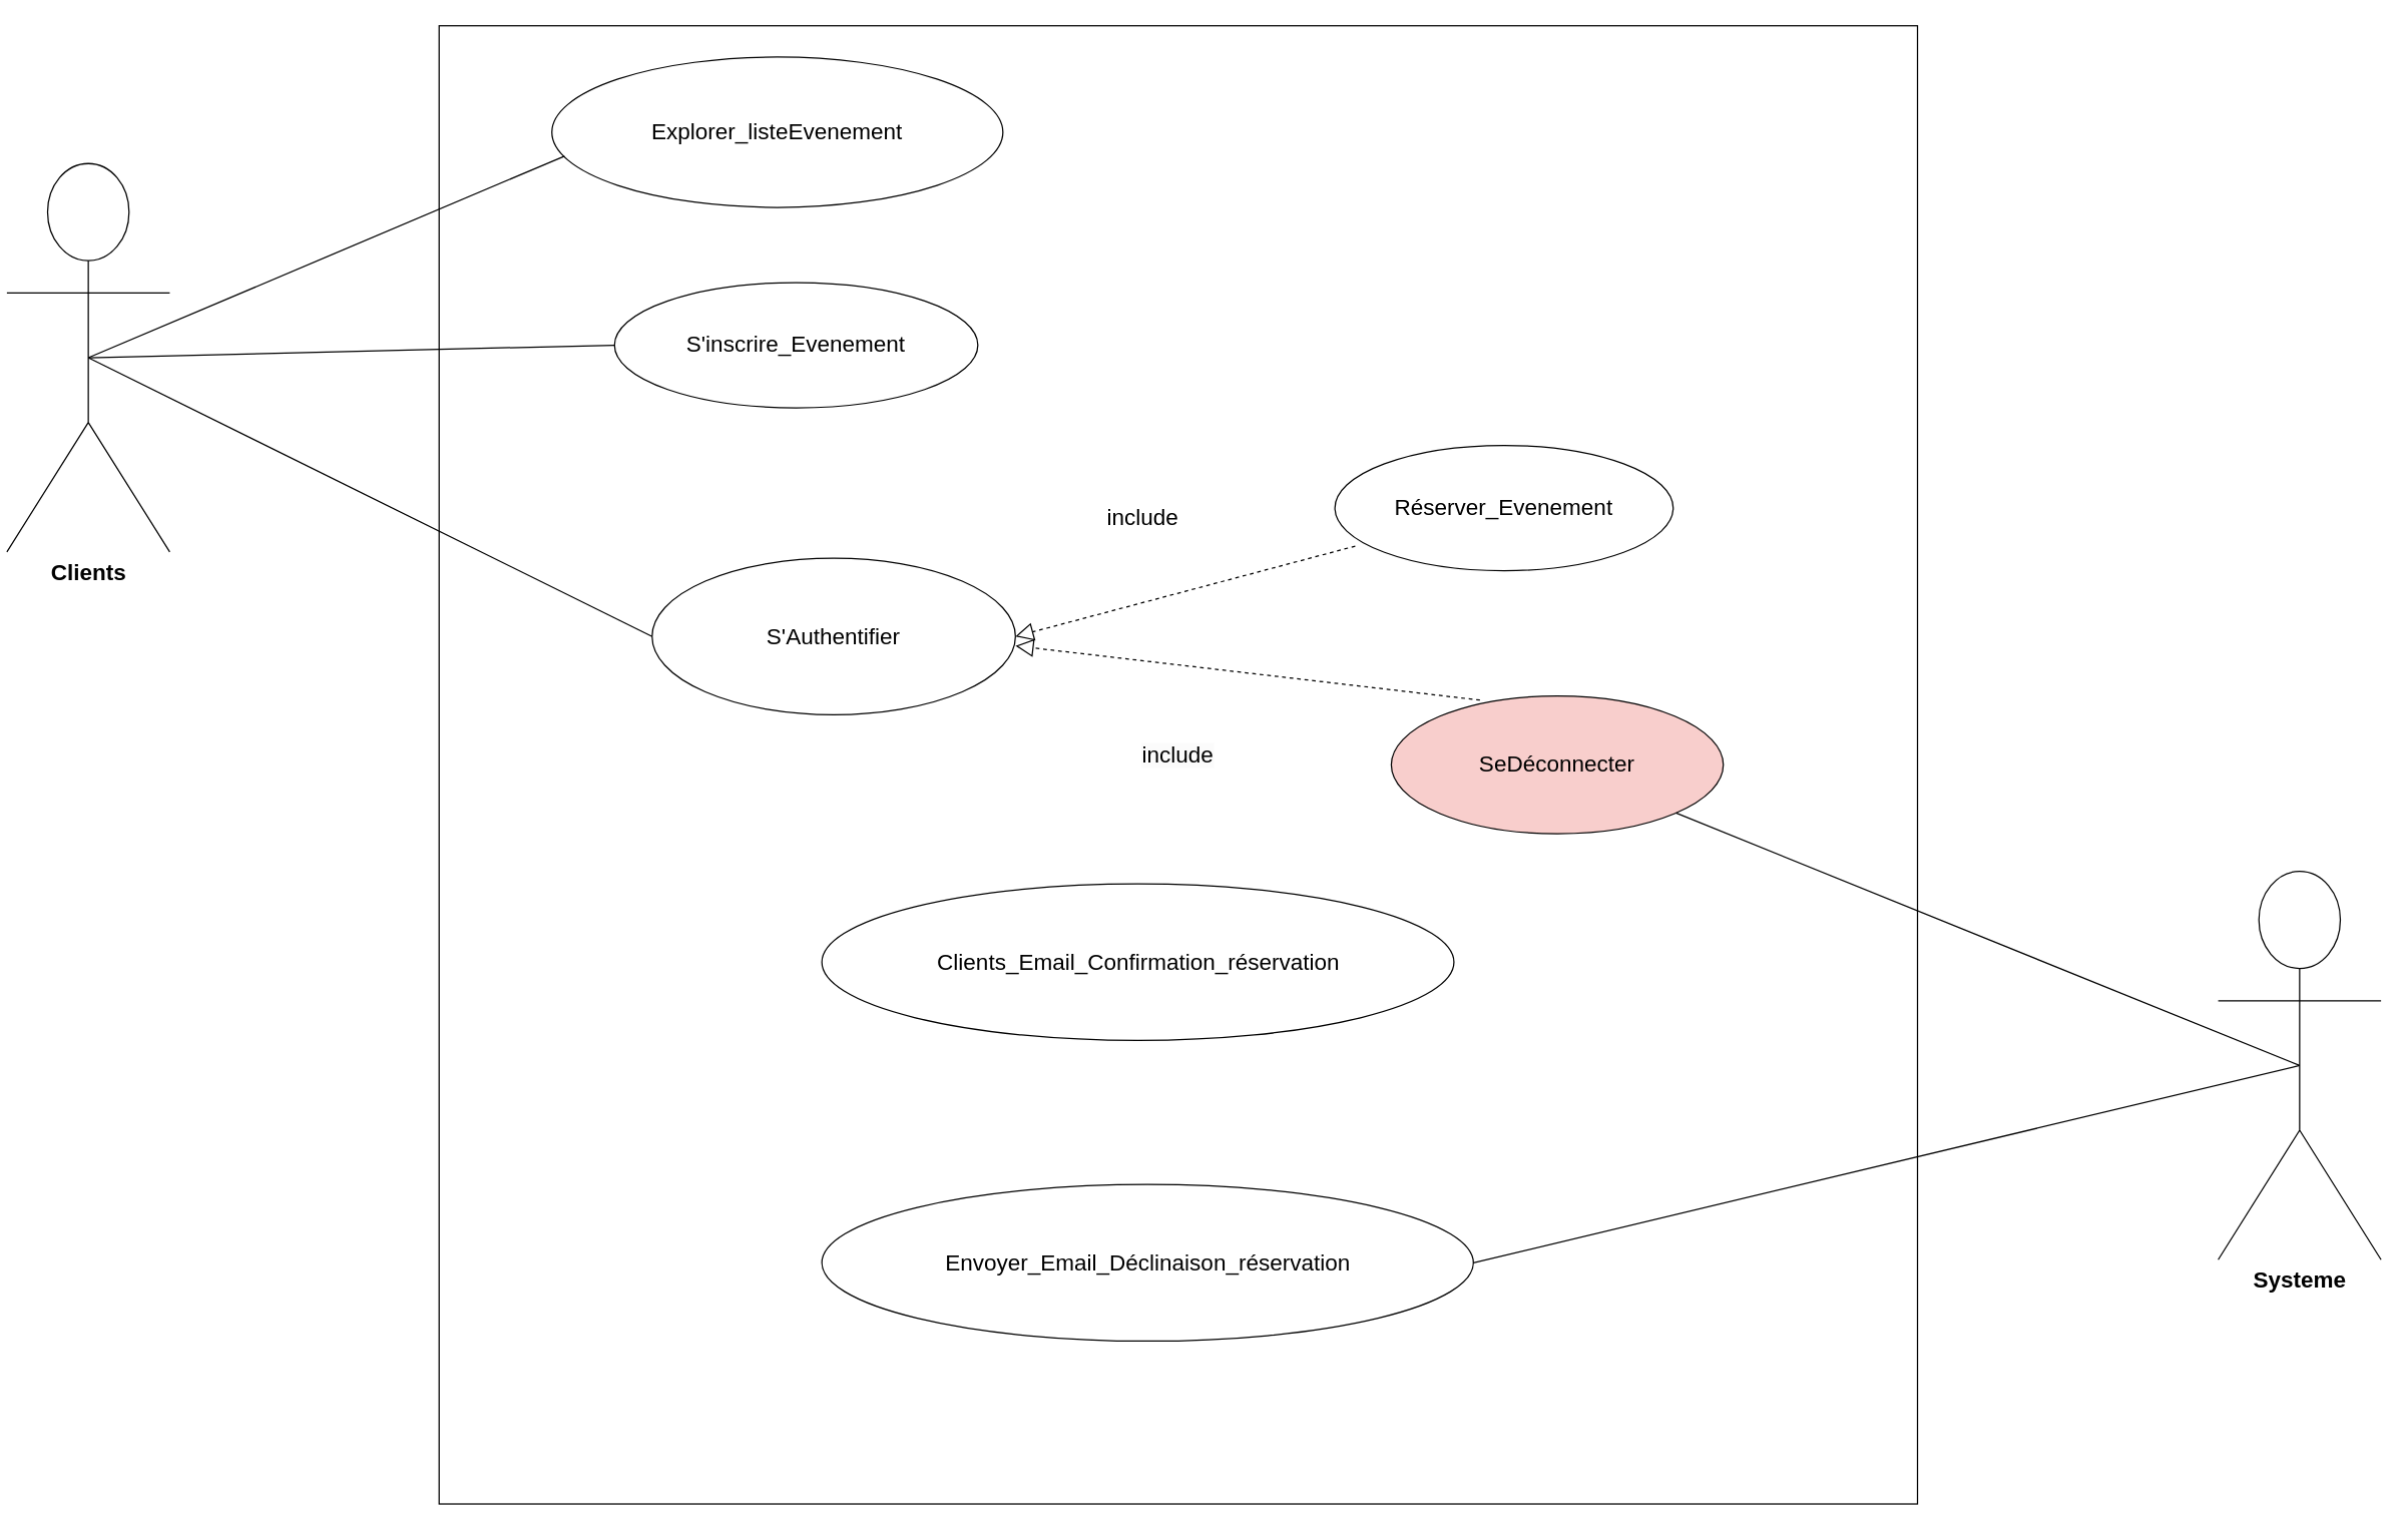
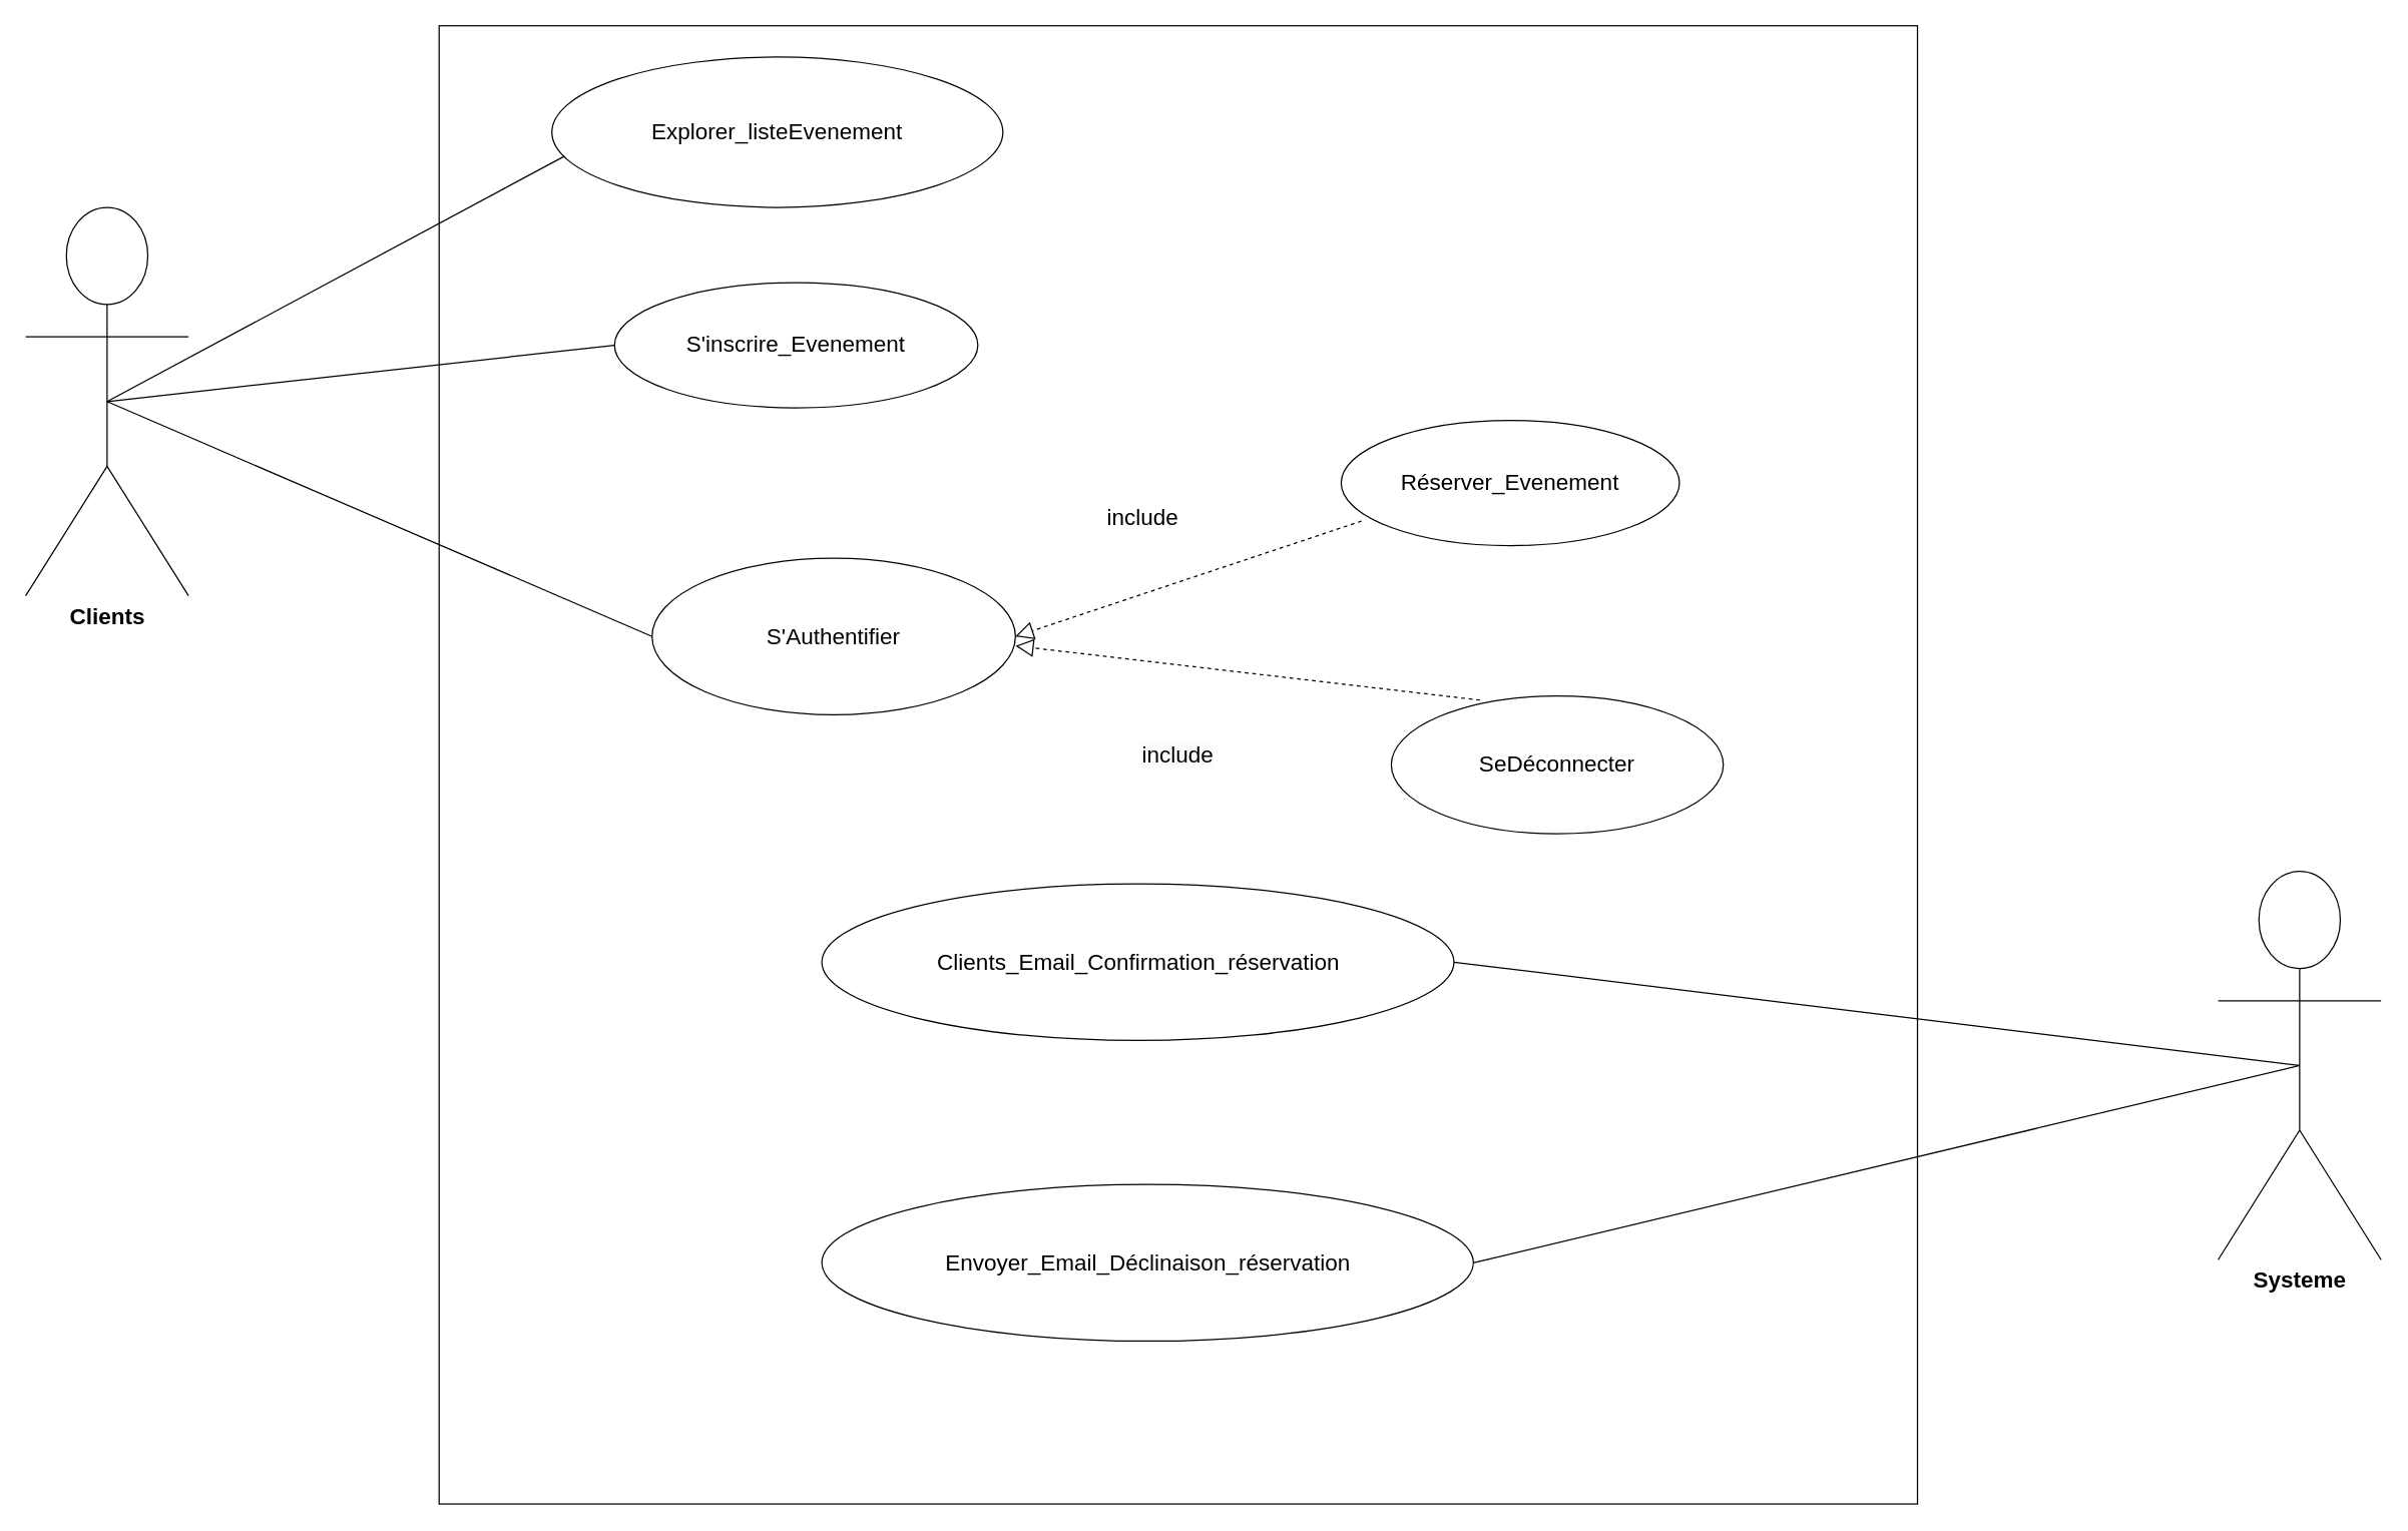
  <mxCell id="0" />
  <mxCell id="1" parent="0" />
- <mxCell id="2" value="&lt;font style=&quot;font-size: 18px;&quot;&gt;&lt;b&gt;Clients&lt;/b&gt;&lt;/font&gt;" style="shape=umlActor;verticalLabelPosition=bottom;verticalAlign=top;html=1;" parent="1" vertex="1"><mxGeometry x="5" y="130" width="130" height="310" as="geometry" /></mxCell>
+ <mxCell id="2" value="&lt;font style=&quot;font-size: 18px;&quot;&gt;&lt;b&gt;Clients&lt;/b&gt;&lt;/font&gt;" style="shape=umlActor;verticalLabelPosition=bottom;verticalAlign=top;html=1;" parent="1" vertex="1"><mxGeometry x="20" y="165" width="130" height="310" as="geometry" /></mxCell>
  <mxCell id="3" value="" style="endArrow=block;dashed=1;endFill=0;endSize=12;html=1;rounded=0;exitX=0;exitY=0.5;exitDx=0;exitDy=0;entryX=1;entryY=0.5;entryDx=0;entryDy=0;" parent="1" edge="1"><mxGeometry width="160" relative="1" as="geometry"><mxPoint x="757.25" y="120" as="sourcePoint" /><mxPoint x="537.25" y="95" as="targetPoint" /></mxGeometry></mxCell>
  <mxCell id="4" value="Explorer_listeEvenement" style="ellipse;whiteSpace=wrap;html=1;" parent="1" vertex="1"><mxGeometry x="761" y="325" width="184.5" height="120" as="geometry" /></mxCell>
  <mxCell id="5" value="&#10;&lt;span style=&quot;color: rgb(0, 0, 0); font-family: Helvetica; font-size: 18px; font-style: normal; font-variant-ligatures: normal; font-variant-caps: normal; font-weight: 400; letter-spacing: normal; orphans: 2; text-align: center; text-indent: 0px; text-transform: none; widows: 2; word-spacing: 0px; -webkit-text-stroke-width: 0px; background-color: rgb(251, 251, 251); text-decoration-thickness: initial; text-decoration-style: initial; text-decoration-color: initial; float: none; display: inline !important;&quot;&gt;include&lt;/span&gt;&#10;&#10;" style="whiteSpace=wrap;html=1;aspect=fixed;" parent="1" vertex="1"><mxGeometry x="350" y="20" width="1180" height="1180" as="geometry" /></mxCell>
  <mxCell id="6" value="&lt;font style=&quot;font-size: 18px;&quot;&gt;Explorer_listeEvenement&lt;/font&gt;" style="ellipse;whiteSpace=wrap;html=1;" parent="1" vertex="1"><mxGeometry y="45" width="360" height="120" as="geometry" x="440" /></mxCell>
- <mxCell id="7" value="&lt;font style=&quot;font-size: 18px;&quot;&gt;SeDéconnecter&lt;/font&gt;" style="ellipse;whiteSpace=wrap;html=1;fillColor=#f8cecc;" parent="1" vertex="1"><mxGeometry x="1110" y="555" width="265" height="110" as="geometry" /></mxCell>
+ <mxCell id="7" value="&lt;font style=&quot;font-size: 18px;&quot;&gt;SeDéconnecter&lt;/font&gt;" style="ellipse;whiteSpace=wrap;html=1;" parent="1" vertex="1"><mxGeometry x="1110" y="555" width="265" height="110" as="geometry" /></mxCell>
  <mxCell id="8" value="&lt;font style=&quot;font-size: 18px;&quot;&gt;S'inscrire_Evenement&lt;/font&gt;" style="ellipse;whiteSpace=wrap;html=1;" parent="1" vertex="1"><mxGeometry x="490" y="225" width="290" height="100" as="geometry" /></mxCell>
  <mxCell id="9" value="&lt;font style=&quot;font-size: 18px;&quot;&gt;S'Authentifier&lt;/font&gt;" style="ellipse;whiteSpace=wrap;html=1;" parent="1" vertex="1"><mxGeometry x="520" y="445" width="290" height="125" as="geometry" /></mxCell>
  <mxCell id="10" value="" style="endArrow=none;html=1;rounded=0;entryX=0.028;entryY=0.659;entryDx=0;entryDy=0;entryPerimeter=0;exitX=0.5;exitY=0.5;exitDx=0;exitDy=0;exitPerimeter=0;" parent="1" source="2" target="6" edge="1"><mxGeometry width="50" height="50" relative="1" as="geometry"><mxPoint x="125" y="315" as="sourcePoint" /><mxPoint x="190" y="265" as="targetPoint" /></mxGeometry></mxCell>
- <mxCell id="11" value="&lt;font style=&quot;font-size: 18px;&quot;&gt;Réserver_Evenement&lt;/font&gt;" style="ellipse;whiteSpace=wrap;html=1;" parent="1" vertex="1"><mxGeometry x="1065" y="355" width="270" height="100" as="geometry" /></mxCell>
+ <mxCell id="11" value="&lt;font style=&quot;font-size: 18px;&quot;&gt;Réserver_Evenement&lt;/font&gt;" style="ellipse;whiteSpace=wrap;html=1;" parent="1" vertex="1"><mxGeometry x="1070" y="335" width="270" height="100" as="geometry" /></mxCell>
  <mxCell id="12" value="" style="endArrow=none;html=1;rounded=0;entryX=0;entryY=0.5;entryDx=0;entryDy=0;exitX=0.5;exitY=0.5;exitDx=0;exitDy=0;exitPerimeter=0;" edge="1" parent="1" source="2" target="8"><mxGeometry width="50" height="50" relative="1" as="geometry"><mxPoint x="125" y="320" as="sourcePoint" /><mxPoint x="310" y="285" as="targetPoint" /></mxGeometry></mxCell>
  <mxCell id="13" value="" style="endArrow=none;html=1;rounded=0;entryX=0;entryY=0.5;entryDx=0;entryDy=0;exitX=0.5;exitY=0.5;exitDx=0;exitDy=0;exitPerimeter=0;" edge="1" parent="1" source="2" target="9"><mxGeometry width="50" height="50" relative="1" as="geometry"><mxPoint x="270" y="405" as="sourcePoint" /><mxPoint x="320" y="355" as="targetPoint" /></mxGeometry></mxCell>
  <mxCell id="14" value="&lt;font style=&quot;font-size: 18px;&quot;&gt;Clients_Email_Confirmation_réservation&lt;/font&gt;" style="ellipse;whiteSpace=wrap;html=1;" vertex="1" parent="1"><mxGeometry x="655.5" y="705" width="504.5" height="125" as="geometry" /></mxCell>
- <mxCell id="15" value="" style="endArrow=none;html=1;rounded=0;exitX=0.5;exitY=0.5;exitDx=0;exitDy=0;exitPerimeter=0;" edge="1" parent="1" source="20" target="7"><mxGeometry width="50" height="50" relative="1" as="geometry"><mxPoint x="92.39" y="803.57" as="sourcePoint" /><mxPoint x="340" y="805" as="targetPoint" /></mxGeometry></mxCell>
+ <mxCell id="15" value="" style="endArrow=none;html=1;rounded=0;entryX=1;entryY=0.5;entryDx=0;entryDy=0;exitX=0.5;exitY=0.5;exitDx=0;exitDy=0;exitPerimeter=0;" edge="1" parent="1" source="20" target="14"><mxGeometry width="50" height="50" relative="1" as="geometry"><mxPoint x="92.39" y="803.57" as="sourcePoint" /><mxPoint x="340" y="805" as="targetPoint" /></mxGeometry></mxCell>
  <mxCell id="16" value="&lt;font style=&quot;font-size: 18px;&quot;&gt;Envoyer_Email_Déclinaison_réservation&lt;/font&gt;" style="ellipse;whiteSpace=wrap;html=1;" vertex="1" parent="1"><mxGeometry x="655.5" y="945" width="520" height="125" as="geometry" /></mxCell>
  <mxCell id="17" value="" style="endArrow=none;html=1;rounded=0;entryX=1;entryY=0.5;entryDx=0;entryDy=0;exitX=0.5;exitY=0.5;exitDx=0;exitDy=0;exitPerimeter=0;" edge="1" parent="1" source="20" target="16"><mxGeometry width="50" height="50" relative="1" as="geometry"><mxPoint x="92.26" y="807.29" as="sourcePoint" /><mxPoint x="340" y="875" as="targetPoint" /></mxGeometry></mxCell>
  <mxCell id="18" value="&lt;font style=&quot;font-size: 18px;&quot;&gt;include&lt;/font&gt;" style="text;html=1;strokeColor=none;fillColor=none;align=center;verticalAlign=middle;whiteSpace=wrap;rounded=0;" vertex="1" parent="1"><mxGeometry x="854" y="385" width="116" height="56" as="geometry" /></mxCell>
  <mxCell id="19" value="" style="endArrow=block;dashed=1;endFill=0;endSize=12;html=1;rounded=0;exitX=0.06;exitY=0.804;exitDx=0;exitDy=0;exitPerimeter=0;entryX=1;entryY=0.5;entryDx=0;entryDy=0;" edge="1" parent="1" source="11" target="9"><mxGeometry width="160" relative="1" as="geometry"><mxPoint x="800" y="525" as="sourcePoint" /><mxPoint x="1040" y="435" as="targetPoint" /><Array as="points" /></mxGeometry></mxCell>
  <mxCell id="20" value="&lt;font style=&quot;font-size: 18px;&quot;&gt;&lt;b style=&quot;&quot;&gt;Systeme&lt;/b&gt;&lt;/font&gt;" style="shape=umlActor;verticalLabelPosition=bottom;verticalAlign=top;html=1;" vertex="1" parent="1"><mxGeometry x="1770" y="695" width="130" height="310" as="geometry" /></mxCell>
  <mxCell id="21" value="" style="endArrow=block;dashed=1;endFill=0;endSize=12;html=1;rounded=0;exitX=0.267;exitY=0.03;exitDx=0;exitDy=0;exitPerimeter=0;" edge="1" parent="1" source="7"><mxGeometry width="160" relative="1" as="geometry"><mxPoint x="1126" y="450" as="sourcePoint" /><mxPoint x="810" y="515" as="targetPoint" /><Array as="points" /></mxGeometry></mxCell>
